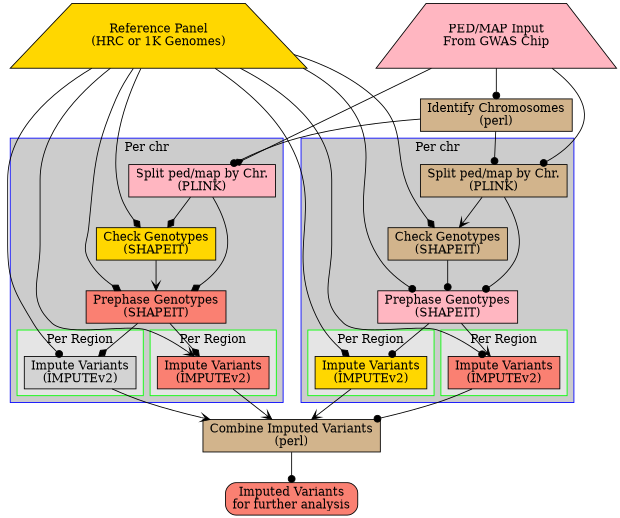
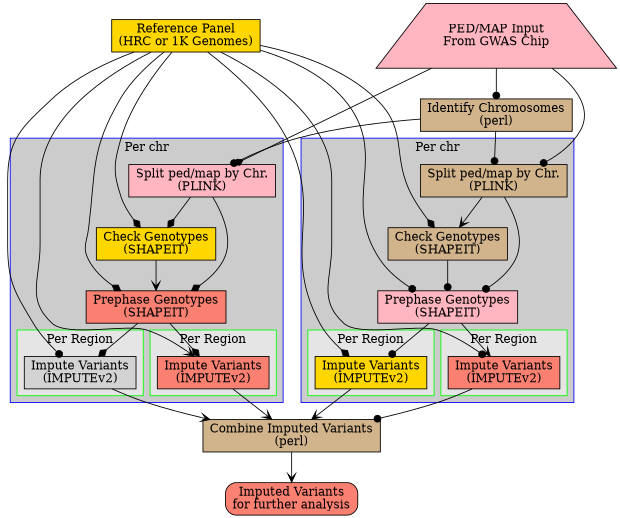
  digraph {
    node [fillcolor=salmon shape=box style=filled]
    edge [arrowhead=dot]
    n1 [fillcolor=lightpink label="PED/MAP Input\nFrom GWAS Chip" shape=trapezium]
-   n2 [fillcolor=gold label="Reference Panel\n(HRC or 1K Genomes)" shape=trapezium]
+   n2 [fillcolor=gold label="Reference Panel\n(HRC or 1K Genomes)"]
    n3 [fillcolor=gold label="Impute Variants\n(IMPUTEv2)"]
    n4 [label="Impute Variants\n(IMPUTEv2)"]
    n5 [fillcolor=tan label="Check Genotypes\n(SHAPEIT)"]
    n6 [fillcolor=lightpink label="Prephase Genotypes\n(SHAPEIT)"]
    n7 [fillcolor=tan label="Split ped/map by Chr.\n(PLINK)"]
    n8 [label="Impute Variants\n(IMPUTEv2)"]
    n9 [fillcolor=lightgrey label="Impute Variants\n(IMPUTEv2)"]
    n10 [fillcolor=lightpink label="Split ped/map by Chr.\n(PLINK)"]
    n11 [label="Prephase Genotypes\n(SHAPEIT)"]
    n12 [fillcolor=gold label="Check Genotypes\n(SHAPEIT)"]
    n13 [fillcolor=tan label="Identify Chromosomes\n(perl)"]
    n14 [fillcolor=tan label="Combine Imputed Variants\n(perl)"]
    n15 [label="Imputed Variants\nfor further analysis" style="rounded,filled"]
    subgraph sub_1 {
      rank=same
      n1
      n2
    }
    subgraph cluster_2 {
      color=blue
      fillcolor=gray80
      label="Per chr"
      labeljust=c
      style=filled
      n5
      n6
      n7
      subgraph cluster_3 {
        color=green
        fillcolor=gray90
        label="Per Region"
        labeljust=c
        style=filled
        n3
      }
      subgraph cluster_4 {
        color=green
        fillcolor=gray90
        label="Per Region"
        labeljust=c
        style=filled
        n4
      }
    }
    subgraph cluster_5 {
      color=blue
      fillcolor=gray80
      label="Per chr"
      labeljust=c
      style=filled
      n10
      n11
      n12
      subgraph cluster_6 {
        color=green
        fillcolor=gray90
        label="Per Region"
        labeljust=c
        style=filled
        n8
      }
      subgraph cluster_7 {
        color=green
        fillcolor=gray90
        label="Per Region"
        labeljust=c
        style=filled
        n9
      }
    }
    n1 -> n7
    n1 -> n10 [arrowhead=diamond]
    n1 -> n13
    n2 -> n3 [arrowhead=diamond]
    n2 -> n4
    n2 -> n5 [arrowhead=diamond]
    n2 -> n6
    n2 -> n8 [arrowhead=vee]
    n2 -> n9
    n2 -> n11 [arrowhead=diamond]
    n2 -> n12 [arrowhead=diamond]
    n3 -> n14 [arrowhead=vee]
    n4 -> n14
    n5 -> n6
    n6 -> n3
    n6 -> n4 [arrowhead=vee]
    n7 -> n5 [arrowhead=vee]
    n7 -> n6
    n8 -> n14 [arrowhead=vee]
    n9 -> n14 [arrowhead=vee]
    n10 -> n11 [arrowhead=diamond]
    n10 -> n12 [arrowhead=diamond]
    n11 -> n8 [arrowhead=diamond]
    n11 -> n9 [arrowhead=diamond]
    n12 -> n11 [arrowhead=vee]
    n13 -> n7
    n13 -> n10
-   n14 -> n15
+   n14 -> n15 [arrowhead=vee]
  }
